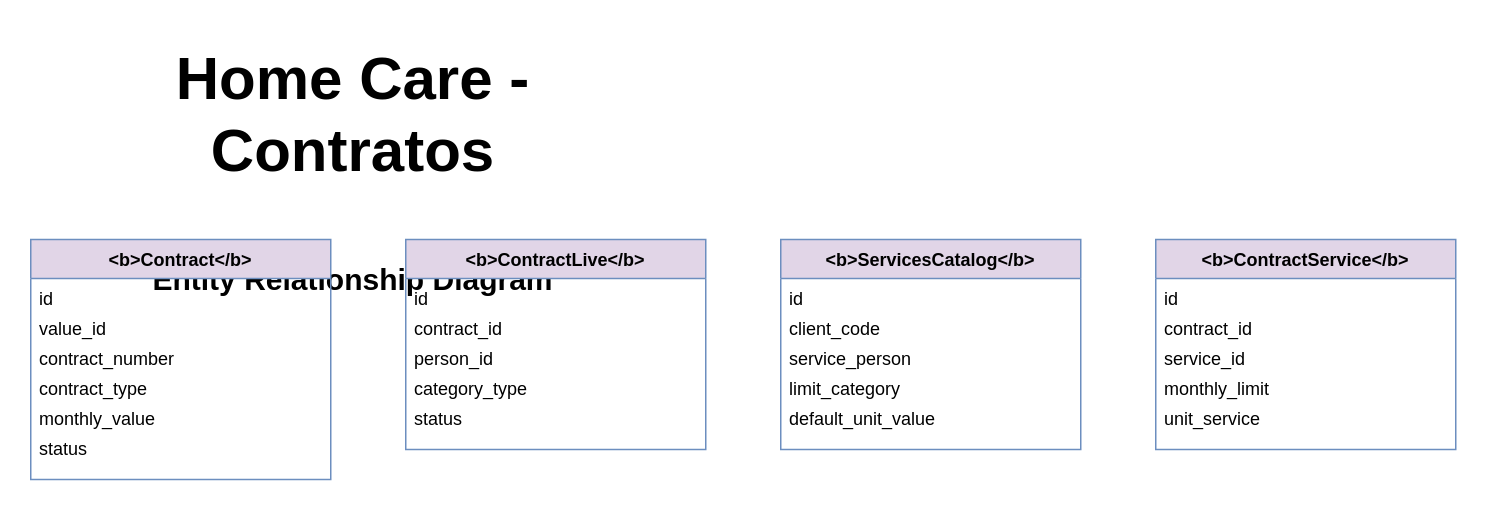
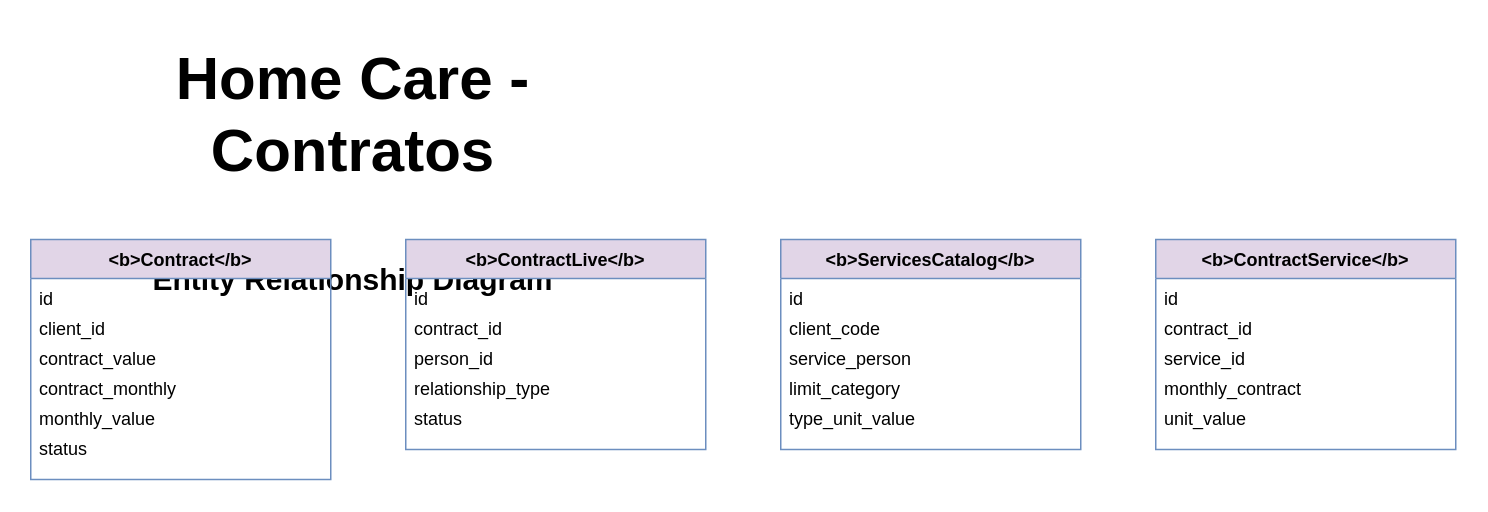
  <mxCell id="0" />
  <mxCell id="1" parent="0" />
  <mxCell id="2" value="&lt;h1&gt;Home Care - Contratos&lt;/h1&gt;&lt;br/&gt;Entity Relationship Diagram" style="text;html=1;strokeColor=none;fillColor=none;align=center;verticalAlign=middle;whiteSpace=wrap;rounded=0;fontSize=20;fontStyle=1" vertex="1" parent="1"><mxGeometry x="35" y="20" width="400" height="60" as="geometry" /></mxCell>
  <mxCell id="3" value="&lt;b&gt;Contract&lt;/b&gt;" style="swimlane;fontStyle=1;align=center;verticalAlign=top;childLayout=stackLayout;horizontal=1;startSize=26;horizontalStack=0;resizeParent=1;resizeParentMax=0;resizeLast=0;collapsible=1;marginBottom=0;fillColor=#E1D5E7;strokeColor=#6c8ebf;" vertex="1" parent="1"><mxGeometry x="20" y="110" width="200" height="160" as="geometry" /></mxCell>
  <mxCell id="4" value="id" style="text;align=left;verticalAlign=top;spacingLeft=4;spacingRight=4;overflow=hidden;rotatable=0;points=[[0,0.5],[1,0.5]];portConstraint=eastwest;" vertex="1" parent="3"><mxGeometry y="26" width="200" height="20" as="geometry" /></mxCell>
- <mxCell id="5" value="value_id" style="text;align=left;verticalAlign=top;spacingLeft=4;spacingRight=4;overflow=hidden;rotatable=0;points=[[0,0.5],[1,0.5]];portConstraint=eastwest;" vertex="1" parent="3"><mxGeometry y="46" width="200" height="20" as="geometry" /></mxCell>
- <mxCell id="6" value="contract_number" style="text;align=left;verticalAlign=top;spacingLeft=4;spacingRight=4;overflow=hidden;rotatable=0;points=[[0,0.5],[1,0.5]];portConstraint=eastwest;" vertex="1" parent="3"><mxGeometry y="66" width="200" height="20" as="geometry" /></mxCell>
- <mxCell id="7" value="contract_type" style="text;align=left;verticalAlign=top;spacingLeft=4;spacingRight=4;overflow=hidden;rotatable=0;points=[[0,0.5],[1,0.5]];portConstraint=eastwest;" vertex="1" parent="3"><mxGeometry y="86" width="200" height="20" as="geometry" /></mxCell>
+ <mxCell id="5" value="client_id" style="text;align=left;verticalAlign=top;spacingLeft=4;spacingRight=4;overflow=hidden;rotatable=0;points=[[0,0.5],[1,0.5]];portConstraint=eastwest;" vertex="1" parent="3"><mxGeometry y="46" width="200" height="20" as="geometry" /></mxCell>
+ <mxCell id="6" value="contract_value" style="text;align=left;verticalAlign=top;spacingLeft=4;spacingRight=4;overflow=hidden;rotatable=0;points=[[0,0.5],[1,0.5]];portConstraint=eastwest;" vertex="1" parent="3"><mxGeometry y="66" width="200" height="20" as="geometry" /></mxCell>
+ <mxCell id="7" value="contract_monthly" style="text;align=left;verticalAlign=top;spacingLeft=4;spacingRight=4;overflow=hidden;rotatable=0;points=[[0,0.5],[1,0.5]];portConstraint=eastwest;" vertex="1" parent="3"><mxGeometry y="86" width="200" height="20" as="geometry" /></mxCell>
  <mxCell id="8" value="monthly_value" style="text;align=left;verticalAlign=top;spacingLeft=4;spacingRight=4;overflow=hidden;rotatable=0;points=[[0,0.5],[1,0.5]];portConstraint=eastwest;" vertex="1" parent="3"><mxGeometry y="106" width="200" height="20" as="geometry" /></mxCell>
  <mxCell id="9" value="status" style="text;align=left;verticalAlign=top;spacingLeft=4;spacingRight=4;overflow=hidden;rotatable=0;points=[[0,0.5],[1,0.5]];portConstraint=eastwest;" vertex="1" parent="3"><mxGeometry y="126" width="200" height="20" as="geometry" /></mxCell>
  <mxCell id="10" value="&lt;b&gt;ContractLive&lt;/b&gt;" style="swimlane;fontStyle=1;align=center;verticalAlign=top;childLayout=stackLayout;horizontal=1;startSize=26;horizontalStack=0;resizeParent=1;resizeParentMax=0;resizeLast=0;collapsible=1;marginBottom=0;fillColor=#E1D5E7;strokeColor=#6c8ebf;" vertex="1" parent="1"><mxGeometry x="270" y="110" width="200" height="140" as="geometry" /></mxCell>
  <mxCell id="11" value="id" style="text;align=left;verticalAlign=top;spacingLeft=4;spacingRight=4;overflow=hidden;rotatable=0;points=[[0,0.5],[1,0.5]];portConstraint=eastwest;" vertex="1" parent="10"><mxGeometry y="26" width="200" height="20" as="geometry" /></mxCell>
  <mxCell id="12" value="contract_id" style="text;align=left;verticalAlign=top;spacingLeft=4;spacingRight=4;overflow=hidden;rotatable=0;points=[[0,0.5],[1,0.5]];portConstraint=eastwest;" vertex="1" parent="10"><mxGeometry y="46" width="200" height="20" as="geometry" /></mxCell>
  <mxCell id="13" value="person_id" style="text;align=left;verticalAlign=top;spacingLeft=4;spacingRight=4;overflow=hidden;rotatable=0;points=[[0,0.5],[1,0.5]];portConstraint=eastwest;" vertex="1" parent="10"><mxGeometry y="66" width="200" height="20" as="geometry" /></mxCell>
- <mxCell id="14" value="category_type" style="text;align=left;verticalAlign=top;spacingLeft=4;spacingRight=4;overflow=hidden;rotatable=0;points=[[0,0.5],[1,0.5]];portConstraint=eastwest;" vertex="1" parent="10"><mxGeometry y="86" width="200" height="20" as="geometry" /></mxCell>
+ <mxCell id="14" value="relationship_type" style="text;align=left;verticalAlign=top;spacingLeft=4;spacingRight=4;overflow=hidden;rotatable=0;points=[[0,0.5],[1,0.5]];portConstraint=eastwest;" vertex="1" parent="10"><mxGeometry y="86" width="200" height="20" as="geometry" /></mxCell>
  <mxCell id="15" value="status" style="text;align=left;verticalAlign=top;spacingLeft=4;spacingRight=4;overflow=hidden;rotatable=0;points=[[0,0.5],[1,0.5]];portConstraint=eastwest;" vertex="1" parent="10"><mxGeometry y="106" width="200" height="20" as="geometry" /></mxCell>
  <mxCell id="16" value="&lt;b&gt;ServicesCatalog&lt;/b&gt;" style="swimlane;fontStyle=1;align=center;verticalAlign=top;childLayout=stackLayout;horizontal=1;startSize=26;horizontalStack=0;resizeParent=1;resizeParentMax=0;resizeLast=0;collapsible=1;marginBottom=0;fillColor=#E1D5E7;strokeColor=#6c8ebf;" vertex="1" parent="1"><mxGeometry x="520" y="110" width="200" height="140" as="geometry" /></mxCell>
  <mxCell id="17" value="id" style="text;align=left;verticalAlign=top;spacingLeft=4;spacingRight=4;overflow=hidden;rotatable=0;points=[[0,0.5],[1,0.5]];portConstraint=eastwest;" vertex="1" parent="16"><mxGeometry y="26" width="200" height="20" as="geometry" /></mxCell>
  <mxCell id="18" value="client_code" style="text;align=left;verticalAlign=top;spacingLeft=4;spacingRight=4;overflow=hidden;rotatable=0;points=[[0,0.5],[1,0.5]];portConstraint=eastwest;" vertex="1" parent="16"><mxGeometry y="46" width="200" height="20" as="geometry" /></mxCell>
  <mxCell id="19" value="service_person" style="text;align=left;verticalAlign=top;spacingLeft=4;spacingRight=4;overflow=hidden;rotatable=0;points=[[0,0.5],[1,0.5]];portConstraint=eastwest;" vertex="1" parent="16"><mxGeometry y="66" width="200" height="20" as="geometry" /></mxCell>
  <mxCell id="20" value="limit_category" style="text;align=left;verticalAlign=top;spacingLeft=4;spacingRight=4;overflow=hidden;rotatable=0;points=[[0,0.5],[1,0.5]];portConstraint=eastwest;" vertex="1" parent="16"><mxGeometry y="86" width="200" height="20" as="geometry" /></mxCell>
- <mxCell id="21" value="default_unit_value" style="text;align=left;verticalAlign=top;spacingLeft=4;spacingRight=4;overflow=hidden;rotatable=0;points=[[0,0.5],[1,0.5]];portConstraint=eastwest;" vertex="1" parent="16"><mxGeometry y="106" width="200" height="20" as="geometry" /></mxCell>
+ <mxCell id="21" value="type_unit_value" style="text;align=left;verticalAlign=top;spacingLeft=4;spacingRight=4;overflow=hidden;rotatable=0;points=[[0,0.5],[1,0.5]];portConstraint=eastwest;" vertex="1" parent="16"><mxGeometry y="106" width="200" height="20" as="geometry" /></mxCell>
  <mxCell id="22" value="&lt;b&gt;ContractService&lt;/b&gt;" style="swimlane;fontStyle=1;align=center;verticalAlign=top;childLayout=stackLayout;horizontal=1;startSize=26;horizontalStack=0;resizeParent=1;resizeParentMax=0;resizeLast=0;collapsible=1;marginBottom=0;fillColor=#E1D5E7;strokeColor=#6c8ebf;" vertex="1" parent="1"><mxGeometry x="770" y="110" width="200" height="140" as="geometry" /></mxCell>
  <mxCell id="23" value="id" style="text;align=left;verticalAlign=top;spacingLeft=4;spacingRight=4;overflow=hidden;rotatable=0;points=[[0,0.5],[1,0.5]];portConstraint=eastwest;" vertex="1" parent="22"><mxGeometry y="26" width="200" height="20" as="geometry" /></mxCell>
  <mxCell id="24" value="contract_id" style="text;align=left;verticalAlign=top;spacingLeft=4;spacingRight=4;overflow=hidden;rotatable=0;points=[[0,0.5],[1,0.5]];portConstraint=eastwest;" vertex="1" parent="22"><mxGeometry y="46" width="200" height="20" as="geometry" /></mxCell>
  <mxCell id="25" value="service_id" style="text;align=left;verticalAlign=top;spacingLeft=4;spacingRight=4;overflow=hidden;rotatable=0;points=[[0,0.5],[1,0.5]];portConstraint=eastwest;" vertex="1" parent="22"><mxGeometry y="66" width="200" height="20" as="geometry" /></mxCell>
- <mxCell id="26" value="monthly_limit" style="text;align=left;verticalAlign=top;spacingLeft=4;spacingRight=4;overflow=hidden;rotatable=0;points=[[0,0.5],[1,0.5]];portConstraint=eastwest;" vertex="1" parent="22"><mxGeometry y="86" width="200" height="20" as="geometry" /></mxCell>
- <mxCell id="27" value="unit_service" style="text;align=left;verticalAlign=top;spacingLeft=4;spacingRight=4;overflow=hidden;rotatable=0;points=[[0,0.5],[1,0.5]];portConstraint=eastwest;" vertex="1" parent="22"><mxGeometry y="106" width="200" height="20" as="geometry" /></mxCell>
+ <mxCell id="26" value="monthly_contract" style="text;align=left;verticalAlign=top;spacingLeft=4;spacingRight=4;overflow=hidden;rotatable=0;points=[[0,0.5],[1,0.5]];portConstraint=eastwest;" vertex="1" parent="22"><mxGeometry y="86" width="200" height="20" as="geometry" /></mxCell>
+ <mxCell id="27" value="unit_value" style="text;align=left;verticalAlign=top;spacingLeft=4;spacingRight=4;overflow=hidden;rotatable=0;points=[[0,0.5],[1,0.5]];portConstraint=eastwest;" vertex="1" parent="22"><mxGeometry y="106" width="200" height="20" as="geometry" /></mxCell>
